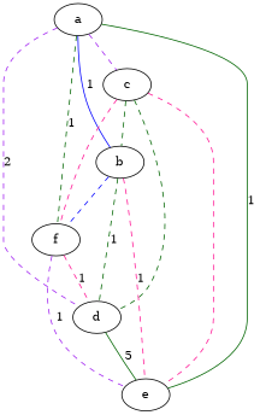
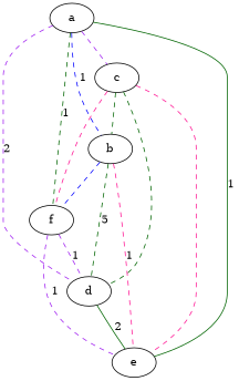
  strict graph {
    edge [color=darkgreen style=dashed]
    a
    c
    b
    f
    d
    e
    a -- c [color=purple]
-   a -- b [color=blue label=1 style=solid]
+   a -- b [color=blue label=1]
    a -- f [label=1]
    a -- d [color=purple label=2]
    a -- e [label=1 style=solid]
    c -- b
    c -- f [color=deeppink]
    c -- d
    c -- e [color=deeppink]
    b -- f [color=blue]
-   b -- d [label=1]
+   b -- d [label=5]
    b -- e [color=deeppink label=1]
-   f -- d [color=deeppink label=1]
+   f -- d [color=purple label=1]
    f -- e [color=purple label=1]
-   d -- e [label=5 style=solid]
+   d -- e [label=2 style=solid]
  }
